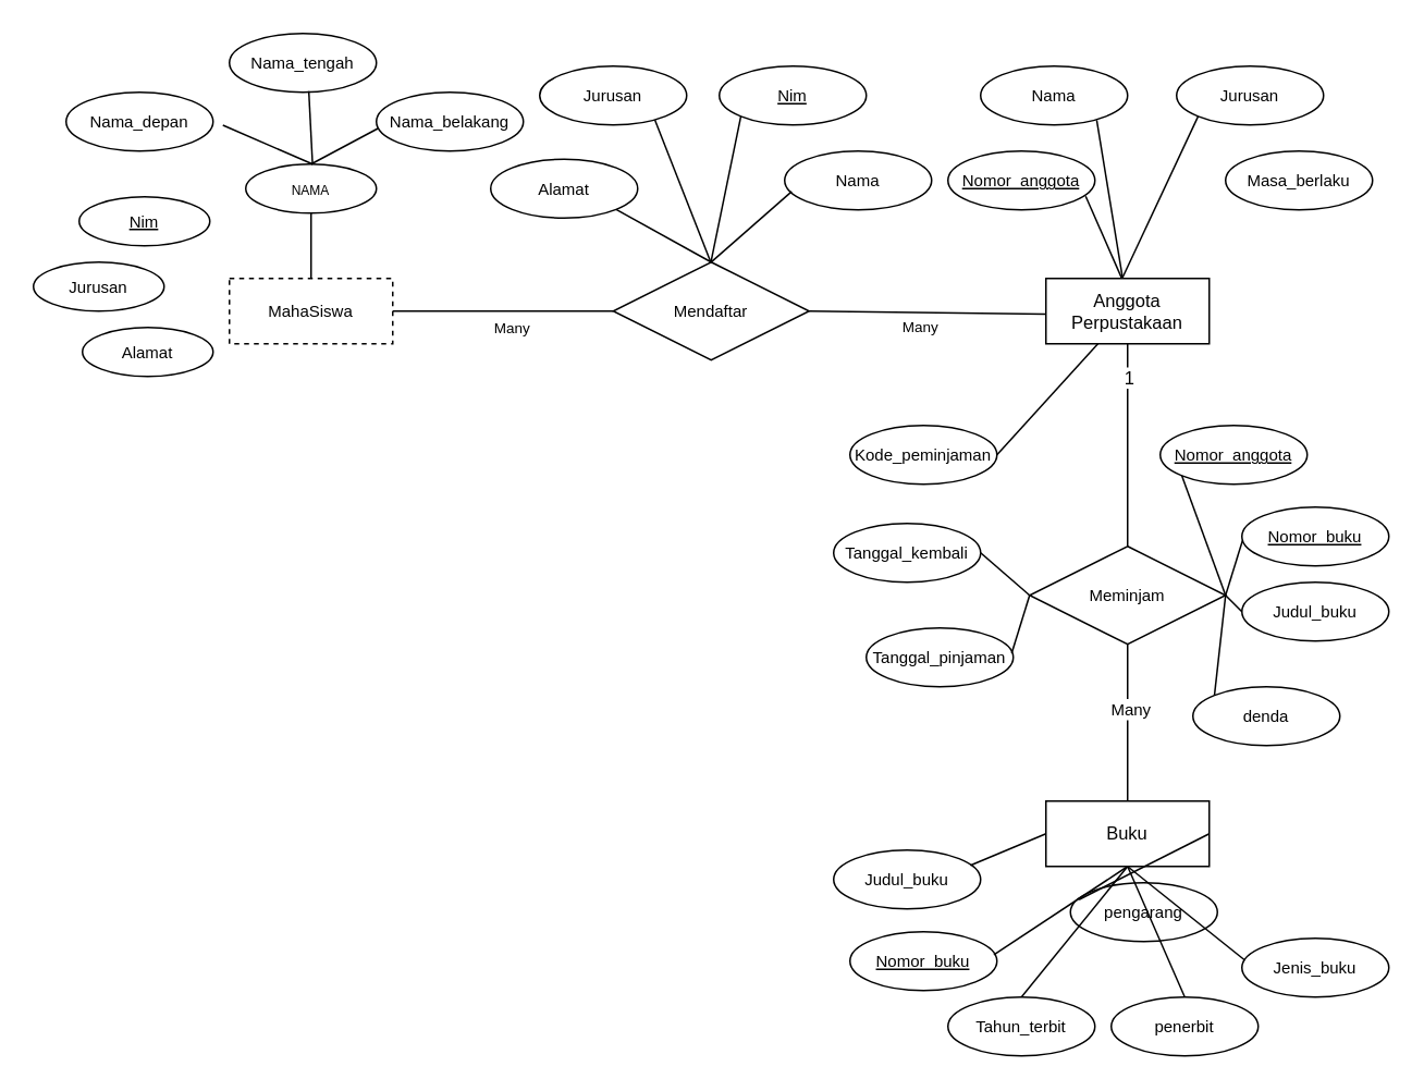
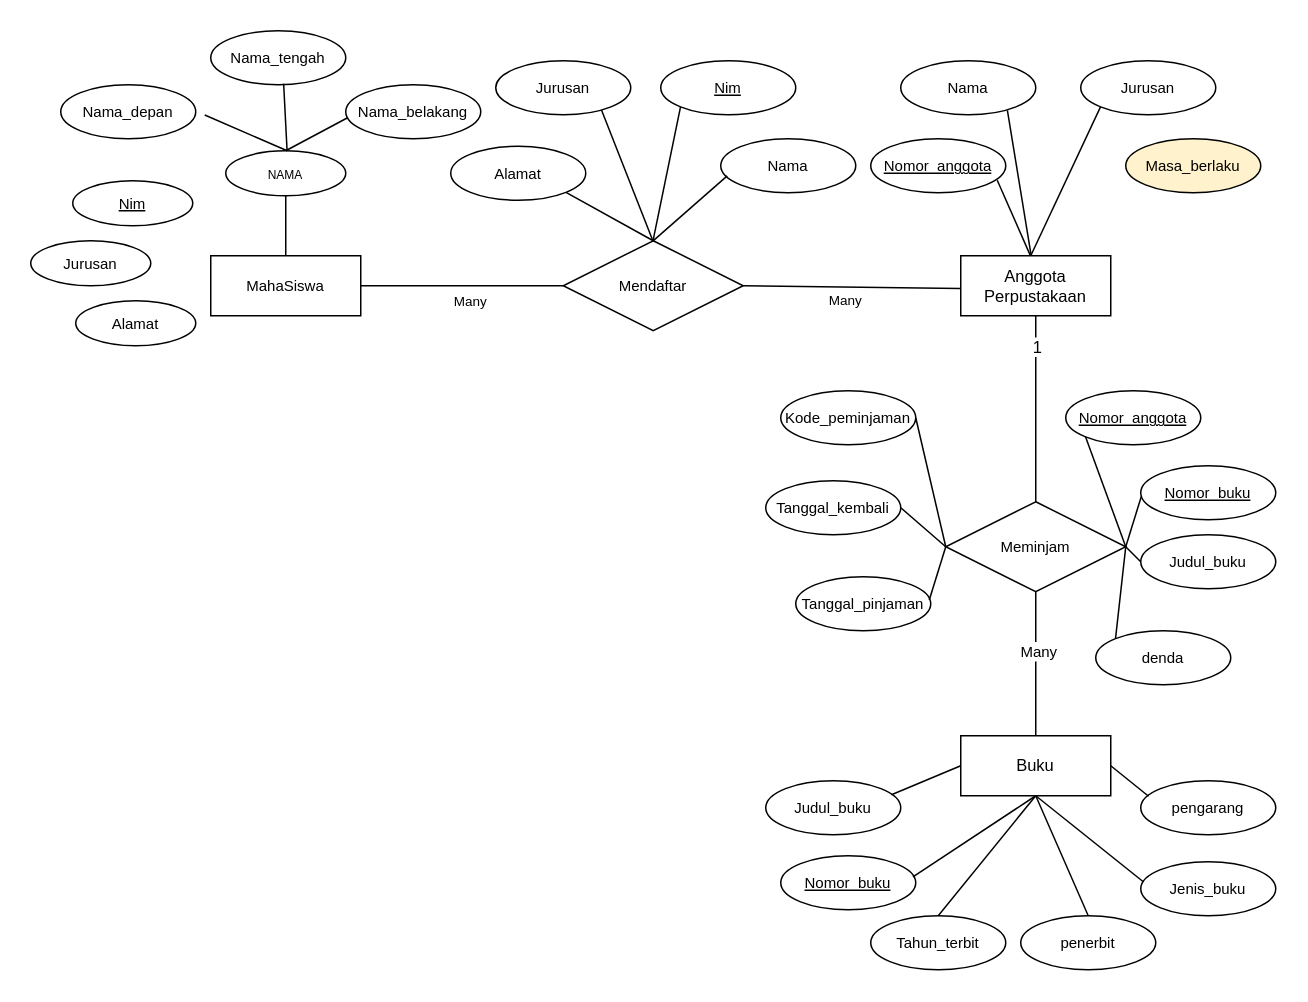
  <mxCell id="0" />
  <mxCell id="1" parent="0" />
- <mxCell id="2" value="&lt;font style=&quot;font-size: 10px;&quot;&gt;MahaSiswa&lt;/font&gt;" style="whiteSpace=wrap;html=1;align=center;dashed=1;" vertex="1" parent="1"><mxGeometry x="140" y="170" width="100" height="40" as="geometry" /></mxCell>
+ <mxCell id="2" value="&lt;font style=&quot;font-size: 10px;&quot;&gt;MahaSiswa&lt;/font&gt;" style="whiteSpace=wrap;html=1;align=center;" vertex="1" parent="1"><mxGeometry x="140" y="170" width="100" height="40" as="geometry" /></mxCell>
  <mxCell id="3" value="&lt;font style=&quot;font-size: 10px;&quot;&gt;Mendaftar&lt;/font&gt;" style="shape=rhombus;perimeter=rhombusPerimeter;whiteSpace=wrap;html=1;align=center;" vertex="1" parent="1"><mxGeometry x="375" y="160" width="120" height="60" as="geometry" /></mxCell>
  <mxCell id="4" value="&lt;font style=&quot;font-size: 11px;&quot;&gt;Anggota&lt;/font&gt;&lt;div style=&quot;font-size: 11px;&quot;&gt;&lt;font style=&quot;font-size: 11px;&quot;&gt;Perpustakaan&lt;/font&gt;&lt;/div&gt;" style="whiteSpace=wrap;html=1;align=center;" vertex="1" parent="1"><mxGeometry x="640" y="170" width="100" height="40" as="geometry" /></mxCell>
  <mxCell id="5" value="&lt;font style=&quot;vertical-align: inherit;&quot;&gt;&lt;font style=&quot;vertical-align: inherit; font-size: 8px;&quot;&gt;NAMA&lt;/font&gt;&lt;/font&gt;" style="ellipse;whiteSpace=wrap;html=1;align=center;" vertex="1" parent="1"><mxGeometry x="150" y="100" width="80" height="30" as="geometry" /></mxCell>
  <mxCell id="6" value="&lt;font style=&quot;vertical-align: inherit;&quot;&gt;&lt;font style=&quot;vertical-align: inherit; font-size: 10px;&quot;&gt;Nama_belakang&lt;/font&gt;&lt;/font&gt;" style="ellipse;whiteSpace=wrap;html=1;align=center;" vertex="1" parent="1"><mxGeometry x="230" y="56" width="90" height="36" as="geometry" /></mxCell>
  <mxCell id="7" value="&lt;font style=&quot;vertical-align: inherit; font-size: 10px;&quot;&gt;&lt;font style=&quot;vertical-align: inherit; font-size: 10px;&quot;&gt;&lt;font style=&quot;vertical-align: inherit; font-size: 10px;&quot;&gt;&lt;font style=&quot;vertical-align: inherit; font-size: 10px;&quot;&gt;Nama_tengah&lt;/font&gt;&lt;/font&gt;&lt;/font&gt;&lt;/font&gt;" style="ellipse;whiteSpace=wrap;html=1;align=center;" vertex="1" parent="1"><mxGeometry x="140" y="20" width="90" height="36" as="geometry" /></mxCell>
  <mxCell id="8" value="&lt;font style=&quot;vertical-align: inherit;&quot;&gt;&lt;font style=&quot;vertical-align: inherit; font-size: 10px;&quot;&gt;Nama_depan&lt;/font&gt;&lt;/font&gt;" style="ellipse;whiteSpace=wrap;html=1;align=center;" vertex="1" parent="1"><mxGeometry x="40" y="56" width="90" height="36" as="geometry" /></mxCell>
  <mxCell id="9" value="&lt;font style=&quot;font-size: 10px;&quot;&gt;Alamat&lt;/font&gt;" style="ellipse;whiteSpace=wrap;html=1;align=center;" vertex="1" parent="1"><mxGeometry x="50" y="200" width="80" height="30" as="geometry" /></mxCell>
  <mxCell id="10" value="&lt;font style=&quot;font-size: 10px;&quot;&gt;Jurusan&lt;/font&gt;" style="ellipse;whiteSpace=wrap;html=1;align=center;" vertex="1" parent="1"><mxGeometry x="20" y="160" width="80" height="30" as="geometry" /></mxCell>
  <mxCell id="11" value="" style="endArrow=none;html=1;rounded=0;entryX=0.5;entryY=0;entryDx=0;entryDy=0;" edge="1" parent="1" source="5" target="2"><mxGeometry relative="1" as="geometry"><mxPoint x="120" y="170" as="sourcePoint" /><mxPoint x="260" y="180" as="targetPoint" /></mxGeometry></mxCell>
  <mxCell id="12" value="" style="endArrow=none;html=1;rounded=0;entryX=0.54;entryY=0.98;entryDx=0;entryDy=0;exitX=0.511;exitY=-0.004;exitDx=0;exitDy=0;entryPerimeter=0;exitPerimeter=0;" edge="1" parent="1" source="5" target="7"><mxGeometry relative="1" as="geometry"><mxPoint x="192.49" y="102.34" as="sourcePoint" /><mxPoint x="187.502" y="56" as="targetPoint" /></mxGeometry></mxCell>
  <mxCell id="13" value="" style="endArrow=none;html=1;rounded=0;entryX=0.017;entryY=0.606;entryDx=0;entryDy=0;entryPerimeter=0;" edge="1" parent="1" target="6"><mxGeometry relative="1" as="geometry"><mxPoint x="190" y="100" as="sourcePoint" /><mxPoint x="300" y="110" as="targetPoint" /></mxGeometry></mxCell>
  <mxCell id="14" value="" style="endArrow=none;html=1;rounded=0;exitX=0.948;exitY=0.646;exitDx=0;exitDy=0;exitPerimeter=0;entryX=0.45;entryY=-0.098;entryDx=0;entryDy=0;entryPerimeter=0;" edge="1" parent="1"><mxGeometry relative="1" as="geometry"><mxPoint x="135.998" y="76.196" as="sourcePoint" /><mxPoint x="190.99" y="100" as="targetPoint" /></mxGeometry></mxCell>
  <mxCell id="15" value="" style="endArrow=none;html=1;rounded=0;exitX=1;exitY=0.5;exitDx=0;exitDy=0;" edge="1" parent="1" source="2" target="3"><mxGeometry relative="1" as="geometry"><mxPoint x="240" y="160" as="sourcePoint" /><mxPoint x="400" y="160" as="targetPoint" /></mxGeometry></mxCell>
  <mxCell id="16" value="Many" style="edgeLabel;html=1;align=center;verticalAlign=middle;resizable=0;points=[];fontSize=9;" vertex="1" connectable="0" parent="15"><mxGeometry x="-0.004" relative="1" as="geometry"><mxPoint x="5" y="10" as="offset" /></mxGeometry></mxCell>
  <mxCell id="17" value="&lt;font style=&quot;font-size: 10px;&quot;&gt;Alamat&lt;/font&gt;" style="ellipse;whiteSpace=wrap;html=1;align=center;" vertex="1" parent="1"><mxGeometry x="300" y="97" width="90" height="36" as="geometry" /></mxCell>
  <mxCell id="18" value="&lt;font style=&quot;font-size: 10px;&quot;&gt;Nim&lt;/font&gt;" style="ellipse;whiteSpace=wrap;html=1;align=center;fontStyle=4;" vertex="1" parent="1"><mxGeometry x="48" y="120" width="80" height="30" as="geometry" /></mxCell>
  <mxCell id="19" value="&lt;font style=&quot;font-size: 10px;&quot;&gt;Jurusan&lt;/font&gt;" style="ellipse;whiteSpace=wrap;html=1;align=center;" vertex="1" parent="1"><mxGeometry x="330" y="40" width="90" height="36" as="geometry" /></mxCell>
  <mxCell id="20" value="&lt;font style=&quot;font-size: 10px;&quot;&gt;Nama&lt;/font&gt;" style="ellipse;whiteSpace=wrap;html=1;align=center;" vertex="1" parent="1"><mxGeometry x="480" y="92" width="90" height="36" as="geometry" /></mxCell>
  <mxCell id="21" value="&lt;font style=&quot;font-size: 10px;&quot;&gt;Nim&lt;/font&gt;" style="ellipse;whiteSpace=wrap;html=1;align=center;fontStyle=4;" vertex="1" parent="1"><mxGeometry x="440" y="40" width="90" height="36" as="geometry" /></mxCell>
  <mxCell id="22" value="" style="endArrow=none;html=1;rounded=0;exitX=1;exitY=1;exitDx=0;exitDy=0;entryX=0.5;entryY=0;entryDx=0;entryDy=0;" edge="1" parent="1" source="17" target="3"><mxGeometry relative="1" as="geometry"><mxPoint x="380" y="150" as="sourcePoint" /><mxPoint x="540" y="150" as="targetPoint" /></mxGeometry></mxCell>
  <mxCell id="23" value="" style="endArrow=none;html=1;rounded=0;entryX=0.048;entryY=0.688;entryDx=0;entryDy=0;entryPerimeter=0;exitX=0.496;exitY=0.007;exitDx=0;exitDy=0;exitPerimeter=0;" edge="1" parent="1" source="3" target="20"><mxGeometry relative="1" as="geometry"><mxPoint x="450" y="160" as="sourcePoint" /><mxPoint x="550" y="140" as="targetPoint" /></mxGeometry></mxCell>
  <mxCell id="24" value="" style="endArrow=none;html=1;rounded=0;entryX=0.784;entryY=0.915;entryDx=0;entryDy=0;entryPerimeter=0;exitX=0.5;exitY=0.01;exitDx=0;exitDy=0;exitPerimeter=0;" edge="1" parent="1" source="3" target="19"><mxGeometry relative="1" as="geometry"><mxPoint x="450" y="160" as="sourcePoint" /><mxPoint x="540" y="150" as="targetPoint" /></mxGeometry></mxCell>
  <mxCell id="25" value="" style="endArrow=none;html=1;rounded=0;entryX=0;entryY=1;entryDx=0;entryDy=0;exitX=0.498;exitY=0.006;exitDx=0;exitDy=0;exitPerimeter=0;" edge="1" parent="1" source="3" target="21"><mxGeometry relative="1" as="geometry"><mxPoint x="450" y="160" as="sourcePoint" /><mxPoint x="540" y="100" as="targetPoint" /></mxGeometry></mxCell>
  <mxCell id="26" value="" style="endArrow=none;html=1;rounded=0;exitX=1;exitY=0.5;exitDx=0;exitDy=0;entryX=-0.004;entryY=0.544;entryDx=0;entryDy=0;entryPerimeter=0;" edge="1" parent="1" source="3" target="4"><mxGeometry relative="1" as="geometry"><mxPoint x="470" y="230" as="sourcePoint" /><mxPoint x="630" y="230" as="targetPoint" /></mxGeometry></mxCell>
  <mxCell id="27" value="Many" style="edgeLabel;html=1;align=center;verticalAlign=middle;resizable=0;points=[];fontSize=9;" vertex="1" connectable="0" parent="26"><mxGeometry x="-0.057" relative="1" as="geometry"><mxPoint y="9" as="offset" /></mxGeometry></mxCell>
  <mxCell id="28" value="&lt;font style=&quot;font-size: 10px;&quot;&gt;Nama&lt;/font&gt;" style="ellipse;whiteSpace=wrap;html=1;align=center;" vertex="1" parent="1"><mxGeometry x="600" y="40" width="90" height="36" as="geometry" /></mxCell>
  <mxCell id="29" value="&lt;font style=&quot;font-size: 10px;&quot;&gt;Jurusan&lt;/font&gt;" style="ellipse;whiteSpace=wrap;html=1;align=center;" vertex="1" parent="1"><mxGeometry x="720" y="40" width="90" height="36" as="geometry" /></mxCell>
  <mxCell id="30" value="&lt;span style=&quot;font-size: 10px;&quot;&gt;&lt;u&gt;Nomor_anggota&lt;/u&gt;&lt;/span&gt;" style="ellipse;whiteSpace=wrap;html=1;align=center;" vertex="1" parent="1"><mxGeometry x="580" y="92" width="90" height="36" as="geometry" /></mxCell>
- <mxCell id="31" value="&lt;span style=&quot;font-size: 10px;&quot;&gt;Masa_berlaku&lt;/span&gt;" style="ellipse;whiteSpace=wrap;html=1;align=center;" vertex="1" parent="1"><mxGeometry x="750" y="92" width="90" height="36" as="geometry" /></mxCell>
+ <mxCell id="31" value="&lt;span style=&quot;font-size: 10px;&quot;&gt;Masa_berlaku&lt;/span&gt;" style="ellipse;whiteSpace=wrap;html=1;align=center;fillColor=#fff2cc;" vertex="1" parent="1"><mxGeometry x="750" y="92" width="90" height="36" as="geometry" /></mxCell>
  <mxCell id="32" value="" style="endArrow=none;html=1;rounded=0;entryX=0.462;entryY=-0.015;entryDx=0;entryDy=0;entryPerimeter=0;exitX=0.937;exitY=0.768;exitDx=0;exitDy=0;exitPerimeter=0;" edge="1" parent="1" source="30" target="4"><mxGeometry relative="1" as="geometry"><mxPoint x="530" y="120" as="sourcePoint" /><mxPoint x="690" y="120" as="targetPoint" /></mxGeometry></mxCell>
  <mxCell id="33" value="" style="endArrow=none;html=1;rounded=0;exitX=0.79;exitY=0.92;exitDx=0;exitDy=0;entryX=0.469;entryY=-0.009;entryDx=0;entryDy=0;entryPerimeter=0;exitPerimeter=0;" edge="1" parent="1" source="28" target="4"><mxGeometry relative="1" as="geometry"><mxPoint x="699.997" y="70.717" as="sourcePoint" /><mxPoint x="733.15" y="170" as="targetPoint" /></mxGeometry></mxCell>
  <mxCell id="34" value="" style="endArrow=none;html=1;rounded=0;entryX=0;entryY=1;entryDx=0;entryDy=0;exitX=0.469;exitY=-0.013;exitDx=0;exitDy=0;exitPerimeter=0;" edge="1" parent="1" source="4" target="29"><mxGeometry relative="1" as="geometry"><mxPoint x="740" y="170" as="sourcePoint" /><mxPoint x="720" y="130" as="targetPoint" /></mxGeometry></mxCell>
  <mxCell id="35" value="&lt;font style=&quot;font-size: 10px;&quot;&gt;Meminjam&lt;/font&gt;" style="shape=rhombus;perimeter=rhombusPerimeter;whiteSpace=wrap;html=1;align=center;" vertex="1" parent="1"><mxGeometry x="630" y="334" width="120" height="60" as="geometry" /></mxCell>
  <mxCell id="36" value="&lt;span style=&quot;font-size: 10px;&quot;&gt;Tanggal_pinjaman&lt;/span&gt;" style="ellipse;whiteSpace=wrap;html=1;align=center;" vertex="1" parent="1"><mxGeometry x="530" y="384" width="90" height="36" as="geometry" /></mxCell>
  <mxCell id="37" value="&lt;span style=&quot;font-size: 10px;&quot;&gt;&lt;u&gt;Nomor_buku&lt;/u&gt;&lt;/span&gt;" style="ellipse;whiteSpace=wrap;html=1;align=center;" vertex="1" parent="1"><mxGeometry x="760" y="310" width="90" height="36" as="geometry" /></mxCell>
  <mxCell id="38" value="&lt;span style=&quot;font-size: 10px;&quot;&gt;denda&lt;/span&gt;" style="ellipse;whiteSpace=wrap;html=1;align=center;" vertex="1" parent="1"><mxGeometry x="730" y="420" width="90" height="36" as="geometry" /></mxCell>
  <mxCell id="39" value="&lt;span style=&quot;font-size: 10px;&quot;&gt;Tanggal_kembali&lt;/span&gt;" style="ellipse;whiteSpace=wrap;html=1;align=center;" vertex="1" parent="1"><mxGeometry x="510" y="320" width="90" height="36" as="geometry" /></mxCell>
  <mxCell id="40" value="&lt;span style=&quot;font-size: 10px;&quot;&gt;Judul_buku&lt;/span&gt;" style="ellipse;whiteSpace=wrap;html=1;align=center;" vertex="1" parent="1"><mxGeometry x="760" y="356" width="90" height="36" as="geometry" /></mxCell>
  <mxCell id="41" value="&lt;span style=&quot;font-size: 10px;&quot;&gt;Kode_peminjaman&lt;/span&gt;" style="ellipse;whiteSpace=wrap;html=1;align=center;" vertex="1" parent="1"><mxGeometry x="520" y="260" width="90" height="36" as="geometry" /></mxCell>
  <mxCell id="42" value="&lt;span style=&quot;font-size: 10px;&quot;&gt;&lt;u&gt;Nomor_anggota&lt;/u&gt;&lt;/span&gt;" style="ellipse;whiteSpace=wrap;html=1;align=center;" vertex="1" parent="1"><mxGeometry x="710" y="260" width="90" height="36" as="geometry" /></mxCell>
  <mxCell id="43" value="" style="endArrow=none;html=1;rounded=0;entryX=0.5;entryY=1;entryDx=0;entryDy=0;" edge="1" parent="1" source="35" target="4"><mxGeometry relative="1" as="geometry"><mxPoint x="490" y="410" as="sourcePoint" /><mxPoint x="650" y="410" as="targetPoint" /></mxGeometry></mxCell>
  <mxCell id="44" value="1" style="edgeLabel;html=1;align=center;verticalAlign=middle;resizable=0;points=[];" vertex="1" connectable="0" parent="43"><mxGeometry x="-0.003" y="1" relative="1" as="geometry"><mxPoint x="1" y="-42" as="offset" /></mxGeometry></mxCell>
- <mxCell id="45" value="" style="endArrow=none;html=1;rounded=0;exitX=1;exitY=0.5;exitDx=0;exitDy=0;" edge="1" parent="1" source="41" target="4"><mxGeometry relative="1" as="geometry"><mxPoint x="730" y="330" as="sourcePoint" /><mxPoint x="890" y="330" as="targetPoint" /></mxGeometry></mxCell>
+ <mxCell id="45" value="" style="endArrow=none;html=1;rounded=0;exitX=1;exitY=0.5;exitDx=0;exitDy=0;entryX=0;entryY=0.5;entryDx=0;entryDy=0;" edge="1" parent="1" source="41" target="35"><mxGeometry relative="1" as="geometry"><mxPoint x="730" y="330" as="sourcePoint" /><mxPoint x="890" y="330" as="targetPoint" /></mxGeometry></mxCell>
  <mxCell id="46" value="" style="endArrow=none;html=1;rounded=0;exitX=1;exitY=0.5;exitDx=0;exitDy=0;entryX=0;entryY=0.5;entryDx=0;entryDy=0;" edge="1" parent="1" source="39" target="35"><mxGeometry relative="1" as="geometry"><mxPoint x="730" y="330" as="sourcePoint" /><mxPoint x="890" y="330" as="targetPoint" /></mxGeometry></mxCell>
  <mxCell id="47" value="" style="endArrow=none;html=1;rounded=0;exitX=0.989;exitY=0.429;exitDx=0;exitDy=0;exitPerimeter=0;entryX=0;entryY=0.5;entryDx=0;entryDy=0;" edge="1" parent="1" source="36" target="35"><mxGeometry relative="1" as="geometry"><mxPoint x="670" y="360" as="sourcePoint" /><mxPoint x="830" y="360" as="targetPoint" /></mxGeometry></mxCell>
  <mxCell id="48" value="" style="endArrow=none;html=1;rounded=0;exitX=0;exitY=1;exitDx=0;exitDy=0;entryX=1;entryY=0.5;entryDx=0;entryDy=0;" edge="1" parent="1" source="42" target="35"><mxGeometry relative="1" as="geometry"><mxPoint x="740" y="360" as="sourcePoint" /><mxPoint x="900" y="360" as="targetPoint" /></mxGeometry></mxCell>
  <mxCell id="49" value="" style="endArrow=none;html=1;rounded=0;exitX=1;exitY=0.5;exitDx=0;exitDy=0;entryX=0.004;entryY=0.57;entryDx=0;entryDy=0;entryPerimeter=0;" edge="1" parent="1" source="35" target="37"><mxGeometry relative="1" as="geometry"><mxPoint x="800" y="360" as="sourcePoint" /><mxPoint x="900" y="360" as="targetPoint" /></mxGeometry></mxCell>
  <mxCell id="50" value="" style="endArrow=none;html=1;rounded=0;exitX=1;exitY=0.5;exitDx=0;exitDy=0;entryX=0;entryY=0.5;entryDx=0;entryDy=0;" edge="1" parent="1" source="35" target="40"><mxGeometry relative="1" as="geometry"><mxPoint x="800" y="369.85" as="sourcePoint" /><mxPoint x="960" y="369.85" as="targetPoint" /></mxGeometry></mxCell>
  <mxCell id="51" value="" style="endArrow=none;html=1;rounded=0;exitX=1;exitY=0.5;exitDx=0;exitDy=0;entryX=0;entryY=0;entryDx=0;entryDy=0;" edge="1" parent="1" source="35" target="38"><mxGeometry relative="1" as="geometry"><mxPoint x="780" y="410" as="sourcePoint" /><mxPoint x="940" y="410" as="targetPoint" /></mxGeometry></mxCell>
  <mxCell id="52" value="&lt;span style=&quot;font-size: 11px;&quot;&gt;Buku&lt;/span&gt;" style="whiteSpace=wrap;html=1;align=center;" vertex="1" parent="1"><mxGeometry x="640" y="490" width="100" height="40" as="geometry" /></mxCell>
- <mxCell id="53" value="&lt;span style=&quot;font-size: 10px;&quot;&gt;pengarang&lt;/span&gt;" style="ellipse;whiteSpace=wrap;html=1;align=center;" vertex="1" parent="1"><mxGeometry x="655" y="540" width="90" height="36" as="geometry" /></mxCell>
+ <mxCell id="53" value="&lt;span style=&quot;font-size: 10px;&quot;&gt;pengarang&lt;/span&gt;" style="ellipse;whiteSpace=wrap;html=1;align=center;" vertex="1" parent="1"><mxGeometry x="760" y="520" width="90" height="36" as="geometry" /></mxCell>
  <mxCell id="54" value="&lt;span style=&quot;font-size: 10px;&quot;&gt;Jenis_buku&lt;/span&gt;" style="ellipse;whiteSpace=wrap;html=1;align=center;" vertex="1" parent="1"><mxGeometry x="760" y="574" width="90" height="36" as="geometry" /></mxCell>
  <mxCell id="55" value="&lt;span style=&quot;font-size: 10px;&quot;&gt;penerbit&lt;/span&gt;" style="ellipse;whiteSpace=wrap;html=1;align=center;" vertex="1" parent="1"><mxGeometry x="680" y="610" width="90" height="36" as="geometry" /></mxCell>
  <mxCell id="56" value="&lt;span style=&quot;font-size: 10px;&quot;&gt;Tahun_terbit&lt;/span&gt;" style="ellipse;whiteSpace=wrap;html=1;align=center;" vertex="1" parent="1"><mxGeometry x="580" y="610" width="90" height="36" as="geometry" /></mxCell>
  <mxCell id="57" value="&lt;span style=&quot;font-size: 10px;&quot;&gt;&lt;u&gt;Nomor_buku&lt;/u&gt;&lt;/span&gt;" style="ellipse;whiteSpace=wrap;html=1;align=center;" vertex="1" parent="1"><mxGeometry x="520" y="570" width="90" height="36" as="geometry" /></mxCell>
  <mxCell id="58" value="&lt;span style=&quot;font-size: 10px;&quot;&gt;Judul_buku&lt;/span&gt;" style="ellipse;whiteSpace=wrap;html=1;align=center;" vertex="1" parent="1"><mxGeometry x="510" y="520" width="90" height="36" as="geometry" /></mxCell>
  <mxCell id="59" style="edgeStyle=orthogonalEdgeStyle;rounded=0;orthogonalLoop=1;jettySize=auto;html=1;exitX=0.5;exitY=1;exitDx=0;exitDy=0;" edge="1" parent="1" source="4" target="4"><mxGeometry relative="1" as="geometry" /></mxCell>
  <mxCell id="60" value="" style="endArrow=none;html=1;rounded=0;exitX=0.5;exitY=1;exitDx=0;exitDy=0;entryX=0.5;entryY=0;entryDx=0;entryDy=0;" edge="1" parent="1" source="35" target="52"><mxGeometry relative="1" as="geometry"><mxPoint x="620" y="450" as="sourcePoint" /><mxPoint x="780" y="450" as="targetPoint" /></mxGeometry></mxCell>
  <mxCell id="61" value="&lt;font style=&quot;font-size: 10px;&quot;&gt;Many&lt;/font&gt;" style="edgeLabel;html=1;align=center;verticalAlign=middle;resizable=0;points=[];" vertex="1" connectable="0" parent="60"><mxGeometry x="-0.191" y="1" relative="1" as="geometry"><mxPoint as="offset" /></mxGeometry></mxCell>
  <mxCell id="62" value="" style="endArrow=none;html=1;rounded=0;exitX=0.931;exitY=0.26;exitDx=0;exitDy=0;exitPerimeter=0;" edge="1" parent="1" source="58"><mxGeometry relative="1" as="geometry"><mxPoint x="620" y="450" as="sourcePoint" /><mxPoint x="640" y="510" as="targetPoint" /></mxGeometry></mxCell>
  <mxCell id="63" value="" style="endArrow=none;html=1;rounded=0;exitX=0.979;exitY=0.393;exitDx=0;exitDy=0;exitPerimeter=0;entryX=0.5;entryY=1;entryDx=0;entryDy=0;" edge="1" parent="1" source="57" target="52"><mxGeometry relative="1" as="geometry"><mxPoint x="560" y="560" as="sourcePoint" /><mxPoint x="720" y="560" as="targetPoint" /></mxGeometry></mxCell>
  <mxCell id="64" value="" style="endArrow=none;html=1;rounded=0;exitX=0.5;exitY=0;exitDx=0;exitDy=0;entryX=0.5;entryY=1;entryDx=0;entryDy=0;" edge="1" parent="1" source="56" target="52"><mxGeometry relative="1" as="geometry"><mxPoint x="560" y="620" as="sourcePoint" /><mxPoint x="720" y="620" as="targetPoint" /></mxGeometry></mxCell>
  <mxCell id="65" value="" style="endArrow=none;html=1;rounded=0;entryX=0.5;entryY=1;entryDx=0;entryDy=0;exitX=0.5;exitY=0;exitDx=0;exitDy=0;" edge="1" parent="1" source="55" target="52"><mxGeometry relative="1" as="geometry"><mxPoint x="560" y="590" as="sourcePoint" /><mxPoint x="720" y="590" as="targetPoint" /></mxGeometry></mxCell>
  <mxCell id="66" value="" style="endArrow=none;html=1;rounded=0;entryX=0.021;entryY=0.375;entryDx=0;entryDy=0;entryPerimeter=0;" edge="1" parent="1" target="54"><mxGeometry relative="1" as="geometry"><mxPoint x="690" y="530" as="sourcePoint" /><mxPoint x="900" y="520" as="targetPoint" /></mxGeometry></mxCell>
  <mxCell id="67" value="" style="endArrow=none;html=1;rounded=0;exitX=1;exitY=0.5;exitDx=0;exitDy=0;entryX=0.058;entryY=0.287;entryDx=0;entryDy=0;entryPerimeter=0;" edge="1" parent="1" source="52" target="53"><mxGeometry relative="1" as="geometry"><mxPoint x="720" y="540" as="sourcePoint" /><mxPoint x="880" y="540" as="targetPoint" /></mxGeometry></mxCell>
